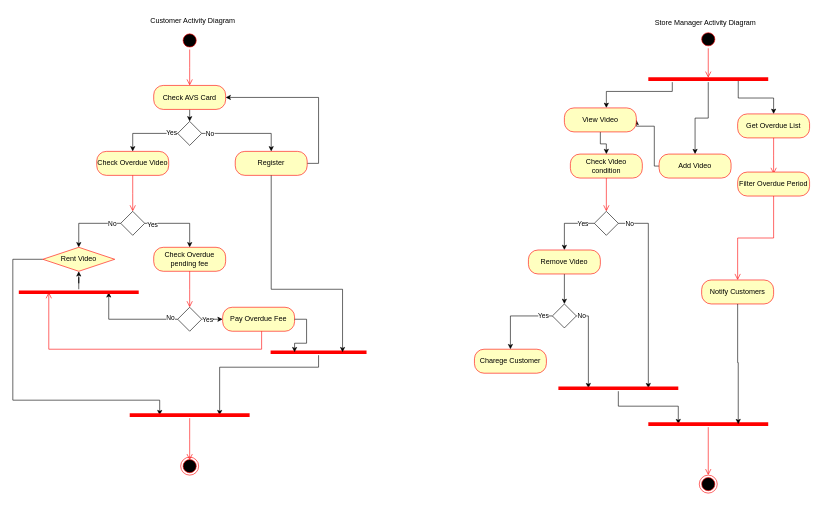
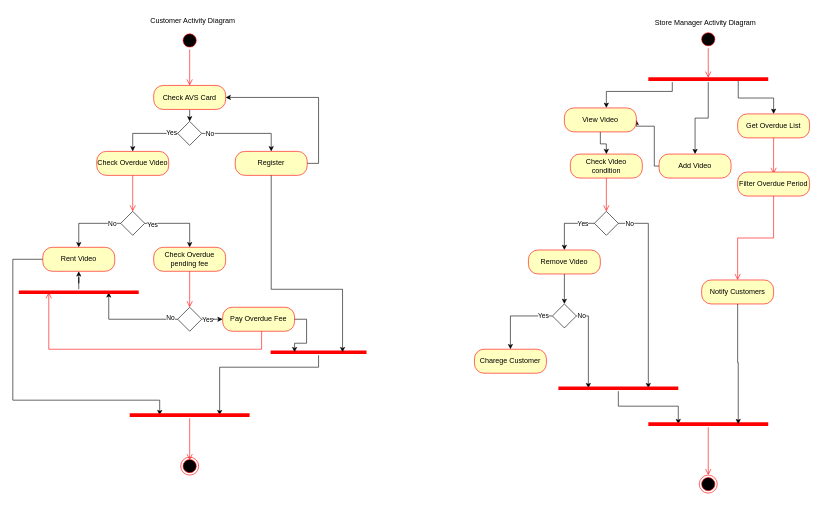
  <mxCell id="0" />
  <mxCell id="1" parent="0" />
  <mxCell id="2" value="" style="ellipse;html=1;shape=startState;fillColor=#000000;strokeColor=#ff0000;" vertex="1" parent="1"><mxGeometry x="300" y="52" width="30" height="30" as="geometry" /></mxCell>
  <mxCell id="3" value="" style="edgeStyle=orthogonalEdgeStyle;html=1;verticalAlign=bottom;endArrow=open;endSize=8;strokeColor=#ff0000;rounded=0;" edge="1" source="2" parent="1"><mxGeometry relative="1" as="geometry"><mxPoint x="315" y="142" as="targetPoint" /></mxGeometry></mxCell>
  <mxCell id="4" style="edgeStyle=orthogonalEdgeStyle;rounded=0;orthogonalLoop=1;jettySize=auto;html=1;exitX=0.5;exitY=1;exitDx=0;exitDy=0;entryX=0.5;entryY=0;entryDx=0;entryDy=0;" edge="1" parent="1" source="5" target="14"><mxGeometry relative="1" as="geometry" /></mxCell>
  <mxCell id="5" value="Check AVS Card" style="rounded=1;whiteSpace=wrap;html=1;arcSize=40;fontColor=#000000;fillColor=#ffffc0;strokeColor=#ff0000;" vertex="1" parent="1"><mxGeometry x="255" y="142" width="120" height="40" as="geometry" /></mxCell>
  <mxCell id="6" style="edgeStyle=orthogonalEdgeStyle;rounded=0;orthogonalLoop=1;jettySize=auto;html=1;entryX=1;entryY=0.5;entryDx=0;entryDy=0;" edge="1" parent="1" source="7" target="5"><mxGeometry relative="1" as="geometry"><Array as="points"><mxPoint x="530" y="272" /><mxPoint x="530" y="162" /></Array></mxGeometry></mxCell>
  <mxCell id="7" value="Register" style="rounded=1;whiteSpace=wrap;html=1;arcSize=40;fontColor=#000000;fillColor=#ffffc0;strokeColor=#ff0000;" vertex="1" parent="1"><mxGeometry x="391" y="252" width="120" height="40" as="geometry" /></mxCell>
  <mxCell id="8" value="Check Overdue Video" style="rounded=1;whiteSpace=wrap;html=1;arcSize=40;fontColor=#000000;fillColor=#ffffc0;strokeColor=#ff0000;" vertex="1" parent="1"><mxGeometry x="160" y="252" width="120" height="40" as="geometry" /></mxCell>
  <mxCell id="9" value="" style="edgeStyle=orthogonalEdgeStyle;html=1;verticalAlign=bottom;endArrow=open;endSize=8;strokeColor=#ff0000;rounded=0;" edge="1" source="8" parent="1"><mxGeometry relative="1" as="geometry"><mxPoint x="220" y="352" as="targetPoint" /></mxGeometry></mxCell>
  <mxCell id="10" style="edgeStyle=orthogonalEdgeStyle;rounded=0;orthogonalLoop=1;jettySize=auto;html=1;entryX=0.5;entryY=0;entryDx=0;entryDy=0;" edge="1" parent="1" source="14" target="7"><mxGeometry relative="1" as="geometry" /></mxCell>
  <mxCell id="11" value="No" style="edgeLabel;html=1;align=center;verticalAlign=middle;resizable=0;points=[];" vertex="1" connectable="0" parent="10"><mxGeometry x="-0.822" relative="1" as="geometry"><mxPoint as="offset" /></mxGeometry></mxCell>
  <mxCell id="12" style="edgeStyle=orthogonalEdgeStyle;rounded=0;orthogonalLoop=1;jettySize=auto;html=1;" edge="1" parent="1" source="14" target="8"><mxGeometry relative="1" as="geometry" /></mxCell>
  <mxCell id="13" value="Yes" style="edgeLabel;html=1;align=center;verticalAlign=middle;resizable=0;points=[];" vertex="1" connectable="0" parent="12"><mxGeometry x="-0.79" y="-1" relative="1" as="geometry"><mxPoint as="offset" /></mxGeometry></mxCell>
  <mxCell id="14" value="" style="rhombus;whiteSpace=wrap;html=1;" vertex="1" parent="1"><mxGeometry x="295" y="202" width="40" height="40" as="geometry" /></mxCell>
  <mxCell id="15" style="edgeStyle=orthogonalEdgeStyle;rounded=0;orthogonalLoop=1;jettySize=auto;html=1;entryX=0.5;entryY=0;entryDx=0;entryDy=0;" edge="1" parent="1" source="19" target="22"><mxGeometry relative="1" as="geometry" /></mxCell>
  <mxCell id="16" value="Yes" style="edgeLabel;html=1;align=center;verticalAlign=middle;resizable=0;points=[];" vertex="1" connectable="0" parent="15"><mxGeometry x="-0.791" y="-1" relative="1" as="geometry"><mxPoint as="offset" /></mxGeometry></mxCell>
  <mxCell id="17" style="edgeStyle=orthogonalEdgeStyle;rounded=0;orthogonalLoop=1;jettySize=auto;html=1;" edge="1" parent="1" source="19" target="21"><mxGeometry relative="1" as="geometry" /></mxCell>
  <mxCell id="18" value="No" style="edgeLabel;html=1;align=center;verticalAlign=middle;resizable=0;points=[];" vertex="1" connectable="0" parent="17"><mxGeometry x="-0.727" relative="1" as="geometry"><mxPoint as="offset" /></mxGeometry></mxCell>
  <mxCell id="19" value="" style="rhombus;whiteSpace=wrap;html=1;" vertex="1" parent="1"><mxGeometry x="200" y="352" width="40" height="40" as="geometry" /></mxCell>
  <mxCell id="20" style="edgeStyle=orthogonalEdgeStyle;rounded=0;orthogonalLoop=1;jettySize=auto;html=1;entryX=0.25;entryY=0.5;entryDx=0;entryDy=0;entryPerimeter=0;" edge="1" parent="1" source="21" target="71"><mxGeometry relative="1" as="geometry"><mxPoint x="250" y="667" as="targetPoint" /><Array as="points"><mxPoint x="20" y="432" /><mxPoint x="20" y="667" /><mxPoint x="265" y="667" /></Array></mxGeometry></mxCell>
- <mxCell id="21" value="Rent Video" style="rhombus;whiteSpace=wrap;html=1;arcSize=40;fontColor=#000000;fillColor=#ffffc0;strokeColor=#ff0000;" vertex="1" parent="1"><mxGeometry x="70" y="412" width="120" height="40" as="geometry" /></mxCell>
+ <mxCell id="21" value="Rent Video" style="rounded=1;whiteSpace=wrap;html=1;arcSize=40;fontColor=#000000;fillColor=#ffffc0;strokeColor=#ff0000;" vertex="1" parent="1"><mxGeometry x="70" y="412" width="120" height="40" as="geometry" /></mxCell>
  <mxCell id="22" value="Check Overdue pending fee" style="rounded=1;whiteSpace=wrap;html=1;arcSize=40;fontColor=#000000;fillColor=#ffffc0;strokeColor=#ff0000;" vertex="1" parent="1"><mxGeometry x="255" y="412" width="120" height="40" as="geometry" /></mxCell>
  <mxCell id="23" value="" style="edgeStyle=orthogonalEdgeStyle;html=1;verticalAlign=bottom;endArrow=open;endSize=8;strokeColor=#ff0000;rounded=0;" edge="1" parent="1" source="22"><mxGeometry relative="1" as="geometry"><mxPoint x="315" y="512" as="targetPoint" /></mxGeometry></mxCell>
  <mxCell id="24" style="edgeStyle=orthogonalEdgeStyle;rounded=0;orthogonalLoop=1;jettySize=auto;html=1;entryX=0.75;entryY=0.5;entryDx=0;entryDy=0;entryPerimeter=0;" edge="1" parent="1" source="28" target="56"><mxGeometry relative="1" as="geometry"><mxPoint x="160" y="492" as="targetPoint" /></mxGeometry></mxCell>
  <mxCell id="25" value="No" style="edgeLabel;html=1;align=center;verticalAlign=middle;resizable=0;points=[];" vertex="1" connectable="0" parent="24"><mxGeometry x="-0.837" y="-3" relative="1" as="geometry"><mxPoint as="offset" /></mxGeometry></mxCell>
  <mxCell id="26" style="edgeStyle=orthogonalEdgeStyle;rounded=0;orthogonalLoop=1;jettySize=auto;html=1;entryX=0;entryY=0.5;entryDx=0;entryDy=0;" edge="1" parent="1" source="28" target="29"><mxGeometry relative="1" as="geometry" /></mxCell>
  <mxCell id="27" value="Yes" style="edgeLabel;html=1;align=center;verticalAlign=middle;resizable=0;points=[];" vertex="1" connectable="0" parent="26"><mxGeometry x="-0.585" relative="1" as="geometry"><mxPoint as="offset" /></mxGeometry></mxCell>
  <mxCell id="28" value="" style="rhombus;whiteSpace=wrap;html=1;" vertex="1" parent="1"><mxGeometry x="295" y="512" width="40" height="40" as="geometry" /></mxCell>
  <mxCell id="29" value="Pay Overdue Fee" style="rounded=1;whiteSpace=wrap;html=1;arcSize=40;fontColor=#000000;fillColor=#ffffc0;strokeColor=#ff0000;" vertex="1" parent="1"><mxGeometry x="370" y="512" width="120" height="40" as="geometry" /></mxCell>
  <mxCell id="30" value="" style="edgeStyle=orthogonalEdgeStyle;html=1;verticalAlign=bottom;endArrow=open;endSize=8;strokeColor=#ff0000;rounded=0;entryX=0.25;entryY=0.5;entryDx=0;entryDy=0;entryPerimeter=0;" edge="1" source="29" parent="1" target="56"><mxGeometry relative="1" as="geometry"><mxPoint x="100" y="502" as="targetPoint" /><Array as="points"><mxPoint x="435" y="582" /><mxPoint x="80" y="582" /></Array></mxGeometry></mxCell>
  <mxCell id="31" value="" style="ellipse;html=1;shape=endState;fillColor=#000000;strokeColor=#ff0000;" vertex="1" parent="1"><mxGeometry x="300" y="762" width="30" height="30" as="geometry" /></mxCell>
  <mxCell id="32" value="" style="ellipse;html=1;shape=startState;fillColor=#000000;strokeColor=#ff0000;" vertex="1" parent="1"><mxGeometry x="1165" y="50" width="30" height="30" as="geometry" /></mxCell>
  <mxCell id="33" value="" style="edgeStyle=orthogonalEdgeStyle;html=1;verticalAlign=bottom;endArrow=open;endSize=8;strokeColor=#ff0000;rounded=0;entryX=0.5;entryY=0.25;entryDx=0;entryDy=0;entryPerimeter=0;" edge="1" source="32" parent="1" target="43"><mxGeometry relative="1" as="geometry"><mxPoint x="1180" y="118" as="targetPoint" /></mxGeometry></mxCell>
  <mxCell id="34" value="Get Overdue List" style="rounded=1;whiteSpace=wrap;html=1;arcSize=40;fontColor=#000000;fillColor=#ffffc0;strokeColor=#ff0000;" vertex="1" parent="1"><mxGeometry x="1229" y="189.5" width="120" height="40" as="geometry" /></mxCell>
  <mxCell id="35" value="" style="edgeStyle=orthogonalEdgeStyle;html=1;verticalAlign=bottom;endArrow=open;endSize=8;strokeColor=#ff0000;rounded=0;" edge="1" parent="1" source="34"><mxGeometry relative="1" as="geometry"><mxPoint x="1289" y="289.5" as="targetPoint" /></mxGeometry></mxCell>
  <mxCell id="36" value="Filter Overdue Period" style="rounded=1;whiteSpace=wrap;html=1;arcSize=40;fontColor=#000000;fillColor=#ffffc0;strokeColor=#ff0000;" vertex="1" parent="1"><mxGeometry x="1229" y="286.5" width="120" height="40" as="geometry" /></mxCell>
  <mxCell id="37" value="" style="edgeStyle=orthogonalEdgeStyle;html=1;verticalAlign=bottom;endArrow=open;endSize=8;strokeColor=#ff0000;rounded=0;entryX=0.5;entryY=0;entryDx=0;entryDy=0;" edge="1" source="36" parent="1" target="38"><mxGeometry relative="1" as="geometry"><mxPoint x="1289" y="386.5" as="targetPoint" /></mxGeometry></mxCell>
  <mxCell id="38" value="Notify Customers" style="rounded=1;whiteSpace=wrap;html=1;arcSize=40;fontColor=#000000;fillColor=#ffffc0;strokeColor=#ff0000;" vertex="1" parent="1"><mxGeometry x="1169" y="466.5" width="120" height="40" as="geometry" /></mxCell>
  <mxCell id="39" value="" style="ellipse;html=1;shape=endState;fillColor=#000000;strokeColor=#ff0000;" vertex="1" parent="1"><mxGeometry x="1165" y="792" width="30" height="30" as="geometry" /></mxCell>
  <mxCell id="40" style="edgeStyle=orthogonalEdgeStyle;rounded=0;orthogonalLoop=1;jettySize=auto;html=1;exitX=0.75;exitY=0.5;exitDx=0;exitDy=0;exitPerimeter=0;entryX=0.5;entryY=0;entryDx=0;entryDy=0;" edge="1" parent="1" source="43" target="34"><mxGeometry relative="1" as="geometry" /></mxCell>
  <mxCell id="41" style="edgeStyle=orthogonalEdgeStyle;rounded=0;orthogonalLoop=1;jettySize=auto;html=1;entryX=0.5;entryY=0;entryDx=0;entryDy=0;" edge="1" parent="1" source="43" target="47"><mxGeometry relative="1" as="geometry" /></mxCell>
  <mxCell id="42" style="edgeStyle=orthogonalEdgeStyle;rounded=0;orthogonalLoop=1;jettySize=auto;html=1;" edge="1" parent="1" source="43" target="62"><mxGeometry relative="1" as="geometry"><Array as="points"><mxPoint x="1120" y="152" /><mxPoint x="1010" y="152" /></Array></mxGeometry></mxCell>
  <mxCell id="43" value="" style="shape=line;html=1;strokeWidth=6;strokeColor=#ff0000;" vertex="1" parent="1"><mxGeometry x="1080" y="126.5" width="200" height="10" as="geometry" /></mxCell>
  <mxCell id="44" value="Check Video condition" style="rounded=1;whiteSpace=wrap;html=1;arcSize=40;fontColor=#000000;fillColor=#ffffc0;strokeColor=#ff0000;" vertex="1" parent="1"><mxGeometry x="950" y="256.5" width="120" height="40" as="geometry" /></mxCell>
  <mxCell id="45" value="" style="edgeStyle=orthogonalEdgeStyle;html=1;verticalAlign=bottom;endArrow=open;endSize=8;strokeColor=#ff0000;rounded=0;entryX=0.5;entryY=0;entryDx=0;entryDy=0;" edge="1" source="44" parent="1" target="52"><mxGeometry relative="1" as="geometry"><mxPoint x="1020" y="356.5" as="targetPoint" /></mxGeometry></mxCell>
  <mxCell id="46" style="edgeStyle=orthogonalEdgeStyle;rounded=0;orthogonalLoop=1;jettySize=auto;html=1;entryX=1;entryY=0.5;entryDx=0;entryDy=0;" edge="1" parent="1" source="47" target="62"><mxGeometry relative="1" as="geometry"><Array as="points"><mxPoint x="1090" y="277" /><mxPoint x="1090" y="210" /></Array></mxGeometry></mxCell>
  <mxCell id="47" value="Add Video" style="rounded=1;whiteSpace=wrap;html=1;arcSize=40;fontColor=#000000;fillColor=#ffffc0;strokeColor=#ff0000;" vertex="1" parent="1"><mxGeometry x="1098" y="256.5" width="120" height="40" as="geometry" /></mxCell>
  <mxCell id="48" style="edgeStyle=orthogonalEdgeStyle;rounded=0;orthogonalLoop=1;jettySize=auto;html=1;exitX=0;exitY=0.5;exitDx=0;exitDy=0;" edge="1" parent="1" source="52" target="54"><mxGeometry relative="1" as="geometry"><Array as="points"><mxPoint x="940" y="372" /></Array></mxGeometry></mxCell>
  <mxCell id="49" value="Yes" style="edgeLabel;html=1;align=center;verticalAlign=middle;resizable=0;points=[];" vertex="1" connectable="0" parent="48"><mxGeometry x="-0.58" relative="1" as="geometry"><mxPoint as="offset" /></mxGeometry></mxCell>
  <mxCell id="50" style="edgeStyle=orthogonalEdgeStyle;rounded=0;orthogonalLoop=1;jettySize=auto;html=1;entryX=0.75;entryY=0.5;entryDx=0;entryDy=0;entryPerimeter=0;" edge="1" parent="1" source="52" target="70"><mxGeometry relative="1" as="geometry"><mxPoint x="1081" y="632" as="targetPoint" /><Array as="points"><mxPoint x="1080" y="372" /></Array></mxGeometry></mxCell>
  <mxCell id="51" value="No" style="edgeLabel;html=1;align=center;verticalAlign=middle;resizable=0;points=[];" vertex="1" connectable="0" parent="50"><mxGeometry x="-0.889" relative="1" as="geometry"><mxPoint as="offset" /></mxGeometry></mxCell>
  <mxCell id="52" value="" style="rhombus;whiteSpace=wrap;html=1;" vertex="1" parent="1"><mxGeometry x="990" y="352" width="40" height="40" as="geometry" /></mxCell>
  <mxCell id="53" style="edgeStyle=orthogonalEdgeStyle;rounded=0;orthogonalLoop=1;jettySize=auto;html=1;entryX=0.5;entryY=0;entryDx=0;entryDy=0;" edge="1" parent="1" source="54" target="68"><mxGeometry relative="1" as="geometry" /></mxCell>
  <mxCell id="54" value="Remove Video" style="rounded=1;whiteSpace=wrap;html=1;arcSize=40;fontColor=#000000;fillColor=#ffffc0;strokeColor=#ff0000;" vertex="1" parent="1"><mxGeometry x="880" y="416.5" width="120" height="40" as="geometry" /></mxCell>
  <mxCell id="55" style="edgeStyle=orthogonalEdgeStyle;rounded=0;orthogonalLoop=1;jettySize=auto;html=1;" edge="1" parent="1" source="56" target="21"><mxGeometry relative="1" as="geometry" /></mxCell>
  <mxCell id="56" value="" style="shape=line;html=1;strokeWidth=6;strokeColor=#ff0000;" vertex="1" parent="1"><mxGeometry x="30" y="482" width="200" height="10" as="geometry" /></mxCell>
  <mxCell id="57" style="edgeStyle=orthogonalEdgeStyle;rounded=0;orthogonalLoop=1;jettySize=auto;html=1;entryX=0.75;entryY=0.5;entryDx=0;entryDy=0;entryPerimeter=0;" edge="1" parent="1" source="58" target="71"><mxGeometry relative="1" as="geometry"><mxPoint x="480" y="667" as="targetPoint" /><Array as="points"><mxPoint x="530" y="612" /><mxPoint x="365" y="612" /></Array></mxGeometry></mxCell>
  <mxCell id="58" value="" style="shape=line;html=1;strokeWidth=6;strokeColor=#ff0000;" vertex="1" parent="1"><mxGeometry x="450" y="582" width="160" height="10" as="geometry" /></mxCell>
  <mxCell id="59" style="edgeStyle=orthogonalEdgeStyle;rounded=0;orthogonalLoop=1;jettySize=auto;html=1;exitX=0.5;exitY=1;exitDx=0;exitDy=0;entryX=0.75;entryY=0.5;entryDx=0;entryDy=0;entryPerimeter=0;" edge="1" parent="1" source="7" target="58"><mxGeometry relative="1" as="geometry"><Array as="points"><mxPoint x="451" y="482" /><mxPoint x="570" y="482" /></Array></mxGeometry></mxCell>
  <mxCell id="60" style="edgeStyle=orthogonalEdgeStyle;rounded=0;orthogonalLoop=1;jettySize=auto;html=1;exitX=1;exitY=0.5;exitDx=0;exitDy=0;entryX=0.25;entryY=0.5;entryDx=0;entryDy=0;entryPerimeter=0;" edge="1" parent="1" source="29" target="58"><mxGeometry relative="1" as="geometry" /></mxCell>
  <mxCell id="61" style="edgeStyle=orthogonalEdgeStyle;rounded=0;orthogonalLoop=1;jettySize=auto;html=1;entryX=0.5;entryY=0;entryDx=0;entryDy=0;" edge="1" parent="1" source="62" target="44"><mxGeometry relative="1" as="geometry" /></mxCell>
  <mxCell id="62" value="View Video" style="rounded=1;whiteSpace=wrap;html=1;arcSize=40;fontColor=#000000;fillColor=#ffffc0;strokeColor=#ff0000;" vertex="1" parent="1"><mxGeometry x="940" y="179.5" width="120" height="40" as="geometry" /></mxCell>
  <mxCell id="63" value="Charege Customer" style="rounded=1;whiteSpace=wrap;html=1;arcSize=40;fontColor=#000000;fillColor=#ffffc0;strokeColor=#ff0000;" vertex="1" parent="1"><mxGeometry x="790" y="582" width="120" height="40" as="geometry" /></mxCell>
  <mxCell id="64" style="edgeStyle=orthogonalEdgeStyle;rounded=0;orthogonalLoop=1;jettySize=auto;html=1;entryX=0.5;entryY=0;entryDx=0;entryDy=0;" edge="1" parent="1" source="68" target="63"><mxGeometry relative="1" as="geometry" /></mxCell>
  <mxCell id="65" value="Yes" style="edgeLabel;html=1;align=center;verticalAlign=middle;resizable=0;points=[];" vertex="1" connectable="0" parent="64"><mxGeometry x="-0.745" y="-1" relative="1" as="geometry"><mxPoint as="offset" /></mxGeometry></mxCell>
  <mxCell id="66" style="edgeStyle=orthogonalEdgeStyle;rounded=0;orthogonalLoop=1;jettySize=auto;html=1;entryX=0.25;entryY=0.5;entryDx=0;entryDy=0;entryPerimeter=0;" edge="1" parent="1" source="68" target="70"><mxGeometry relative="1" as="geometry"><mxPoint x="980" y="632" as="targetPoint" /><Array as="points"><mxPoint x="980" y="527" /></Array></mxGeometry></mxCell>
  <mxCell id="67" value="No" style="edgeLabel;html=1;align=center;verticalAlign=middle;resizable=0;points=[];" vertex="1" connectable="0" parent="66"><mxGeometry x="-0.89" relative="1" as="geometry"><mxPoint as="offset" /></mxGeometry></mxCell>
  <mxCell id="68" value="" style="rhombus;whiteSpace=wrap;html=1;" vertex="1" parent="1"><mxGeometry x="920" y="506.5" width="40" height="40" as="geometry" /></mxCell>
  <mxCell id="69" style="edgeStyle=orthogonalEdgeStyle;rounded=0;orthogonalLoop=1;jettySize=auto;html=1;entryX=0.25;entryY=0.5;entryDx=0;entryDy=0;entryPerimeter=0;" edge="1" parent="1" source="70" target="73"><mxGeometry relative="1" as="geometry"><mxPoint x="1120" y="702" as="targetPoint" /></mxGeometry></mxCell>
  <mxCell id="70" value="" style="shape=line;html=1;strokeWidth=6;strokeColor=#ff0000;" vertex="1" parent="1"><mxGeometry x="930" y="642" width="200" height="10" as="geometry" /></mxCell>
  <mxCell id="71" value="" style="shape=line;html=1;strokeWidth=6;strokeColor=#ff0000;" vertex="1" parent="1"><mxGeometry x="215" y="687" width="200" height="10" as="geometry" /></mxCell>
  <mxCell id="72" value="" style="edgeStyle=orthogonalEdgeStyle;html=1;verticalAlign=bottom;endArrow=open;endSize=8;strokeColor=#ff0000;rounded=0;" edge="1" source="71" parent="1"><mxGeometry relative="1" as="geometry"><mxPoint x="315" y="767" as="targetPoint" /></mxGeometry></mxCell>
  <mxCell id="73" value="" style="shape=line;html=1;strokeWidth=6;strokeColor=#ff0000;" vertex="1" parent="1"><mxGeometry x="1080" y="702" width="200" height="10" as="geometry" /></mxCell>
  <mxCell id="74" value="" style="edgeStyle=orthogonalEdgeStyle;html=1;verticalAlign=bottom;endArrow=open;endSize=8;strokeColor=#ff0000;rounded=0;entryX=0.5;entryY=0;entryDx=0;entryDy=0;" edge="1" source="73" parent="1" target="39"><mxGeometry relative="1" as="geometry"><mxPoint x="1180" y="782" as="targetPoint" /></mxGeometry></mxCell>
  <mxCell id="75" style="edgeStyle=orthogonalEdgeStyle;rounded=0;orthogonalLoop=1;jettySize=auto;html=1;entryX=0.75;entryY=0.5;entryDx=0;entryDy=0;entryPerimeter=0;" edge="1" parent="1" source="38" target="73"><mxGeometry relative="1" as="geometry" /></mxCell>
  <mxCell id="76" value="Customer Activity Diagram" style="text;html=1;align=center;verticalAlign=middle;resizable=0;points=[];autosize=1;strokeColor=none;fillColor=none;" vertex="1" parent="1"><mxGeometry x="235" y="20" width="170" height="30" as="geometry" /></mxCell>
  <mxCell id="77" value="Store Manager Activity Diagram" style="text;html=1;align=center;verticalAlign=middle;resizable=0;points=[];autosize=1;strokeColor=none;fillColor=none;" vertex="1" parent="1"><mxGeometry x="1080" y="22" width="190" height="30" as="geometry" /></mxCell>
